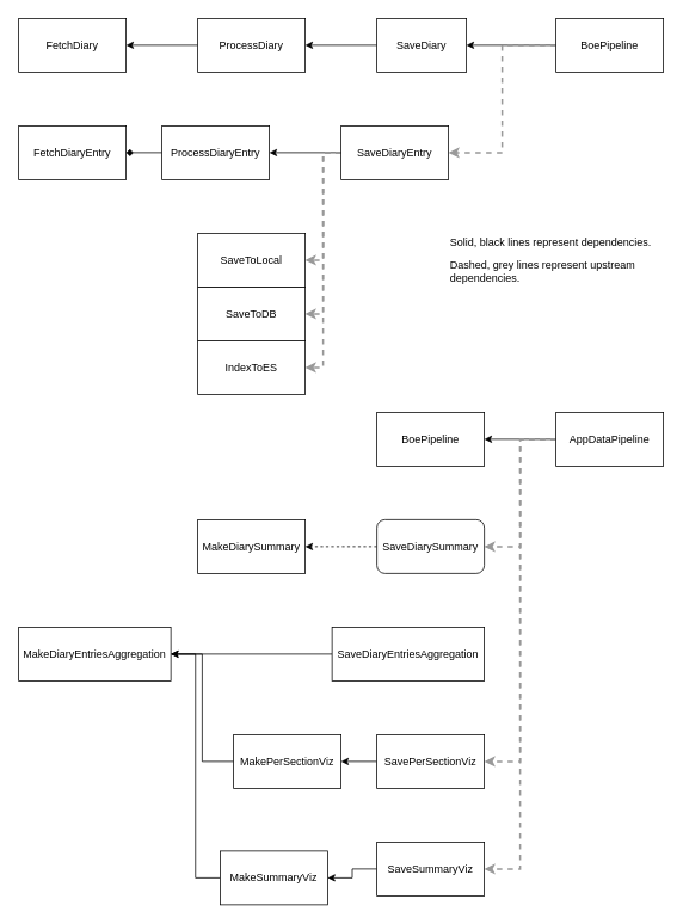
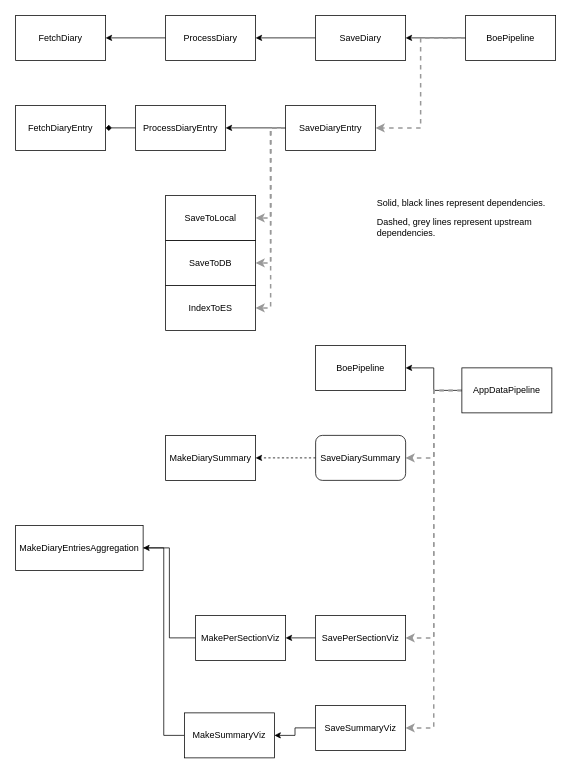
  <mxCell id="0" />
  <mxCell id="1" parent="0" />
  <mxCell id="2" value="FetchDiary" style="rounded=0;whiteSpace=wrap;html=1;" vertex="1" parent="1"><mxGeometry x="20" y="20" width="120" height="60" as="geometry" /></mxCell>
  <mxCell id="3" value="" style="edgeStyle=orthogonalEdgeStyle;rounded=0;orthogonalLoop=1;jettySize=auto;html=1;" edge="1" parent="1" source="4" target="2"><mxGeometry relative="1" as="geometry" /></mxCell>
  <mxCell id="4" value="ProcessDiary" style="rounded=0;whiteSpace=wrap;html=1;" vertex="1" parent="1"><mxGeometry x="220" y="20" width="120" height="60" as="geometry" /></mxCell>
  <mxCell id="5" value="" style="edgeStyle=orthogonalEdgeStyle;rounded=0;orthogonalLoop=1;jettySize=auto;html=1;" edge="1" parent="1" source="6" target="4"><mxGeometry relative="1" as="geometry" /></mxCell>
- <mxCell id="6" value="SaveDiary" style="rounded=0;whiteSpace=wrap;html=1;" vertex="1" parent="1"><mxGeometry x="420" y="20" width="100" height="60" as="geometry" /></mxCell>
+ <mxCell id="6" value="SaveDiary" style="rounded=0;whiteSpace=wrap;html=1;" vertex="1" parent="1"><mxGeometry x="420" y="20" width="120" height="60" as="geometry" /></mxCell>
  <mxCell id="7" value="" style="edgeStyle=orthogonalEdgeStyle;rounded=0;orthogonalLoop=1;jettySize=auto;html=1;" edge="1" parent="1" source="9" target="6"><mxGeometry relative="1" as="geometry" /></mxCell>
  <mxCell id="8" style="edgeStyle=orthogonalEdgeStyle;rounded=0;orthogonalLoop=1;jettySize=auto;html=1;entryX=1;entryY=0.5;entryDx=0;entryDy=0;strokeWidth=2;dashed=1;strokeColor=#999999;" edge="1" parent="1" source="9" target="17"><mxGeometry relative="1" as="geometry" /></mxCell>
  <mxCell id="9" value="BoePipeline" style="whiteSpace=wrap;html=1;" vertex="1" parent="1"><mxGeometry x="620" y="20" width="120" height="60" as="geometry" /></mxCell>
  <mxCell id="10" value="FetchDiaryEntry" style="whiteSpace=wrap;html=1;" vertex="1" parent="1"><mxGeometry x="20" y="140" width="120" height="60" as="geometry" /></mxCell>
  <mxCell id="11" value="" style="edgeStyle=orthogonalEdgeStyle;rounded=0;orthogonalLoop=1;jettySize=auto;html=1;endArrow=diamond;" edge="1" parent="1" source="12" target="10"><mxGeometry relative="1" as="geometry" /></mxCell>
  <mxCell id="12" value="ProcessDiaryEntry" style="whiteSpace=wrap;html=1;" vertex="1" parent="1"><mxGeometry x="180" y="140" width="120" height="60" as="geometry" /></mxCell>
  <mxCell id="13" value="" style="edgeStyle=orthogonalEdgeStyle;rounded=0;orthogonalLoop=1;jettySize=auto;html=1;" edge="1" parent="1" source="17" target="12"><mxGeometry relative="1" as="geometry" /></mxCell>
  <mxCell id="14" style="edgeStyle=orthogonalEdgeStyle;rounded=0;orthogonalLoop=1;jettySize=auto;html=1;entryX=1;entryY=0.5;entryDx=0;entryDy=0;dashed=1;strokeWidth=2;strokeColor=#999999;" edge="1" parent="1" source="17" target="19"><mxGeometry relative="1" as="geometry" /></mxCell>
  <mxCell id="15" style="edgeStyle=orthogonalEdgeStyle;rounded=0;orthogonalLoop=1;jettySize=auto;html=1;entryX=1;entryY=0.5;entryDx=0;entryDy=0;dashed=1;strokeWidth=2;strokeColor=#999999;" edge="1" parent="1" source="17" target="18"><mxGeometry relative="1" as="geometry" /></mxCell>
  <mxCell id="16" style="edgeStyle=orthogonalEdgeStyle;rounded=0;orthogonalLoop=1;jettySize=auto;html=1;entryX=1;entryY=0.5;entryDx=0;entryDy=0;dashed=1;strokeWidth=2;strokeColor=#999999;" edge="1" parent="1" source="17" target="20"><mxGeometry relative="1" as="geometry" /></mxCell>
  <mxCell id="17" value="SaveDiaryEntry" style="whiteSpace=wrap;html=1;" vertex="1" parent="1"><mxGeometry x="380" y="140" width="120" height="60" as="geometry" /></mxCell>
  <mxCell id="18" value="SaveToDB" style="whiteSpace=wrap;html=1;" vertex="1" parent="1"><mxGeometry x="220" y="320" width="120" height="60" as="geometry" /></mxCell>
  <mxCell id="19" value="SaveToLocal" style="whiteSpace=wrap;html=1;" vertex="1" parent="1"><mxGeometry x="220" y="260" width="120" height="60" as="geometry" /></mxCell>
  <mxCell id="20" value="IndexToES" style="whiteSpace=wrap;html=1;" vertex="1" parent="1"><mxGeometry x="220" y="380" width="120" height="60" as="geometry" /></mxCell>
  <mxCell id="21" value="" style="edgeStyle=orthogonalEdgeStyle;rounded=0;orthogonalLoop=1;jettySize=auto;html=1;strokeWidth=1;" edge="1" parent="1" source="25" target="40"><mxGeometry relative="1" as="geometry" /></mxCell>
  <mxCell id="22" style="edgeStyle=orthogonalEdgeStyle;rounded=0;orthogonalLoop=1;jettySize=auto;html=1;entryX=1;entryY=0.5;entryDx=0;entryDy=0;strokeWidth=2;strokeColor=#999999;dashed=1;" edge="1" parent="1" source="25" target="28"><mxGeometry relative="1" as="geometry" /></mxCell>
  <mxCell id="23" style="edgeStyle=orthogonalEdgeStyle;rounded=0;orthogonalLoop=1;jettySize=auto;html=1;entryX=1;entryY=0.5;entryDx=0;entryDy=0;dashed=1;strokeColor=#999999;strokeWidth=2;" edge="1" parent="1" source="25" target="39"><mxGeometry relative="1" as="geometry" /></mxCell>
  <mxCell id="24" style="edgeStyle=orthogonalEdgeStyle;rounded=0;orthogonalLoop=1;jettySize=auto;html=1;entryX=1;entryY=0.5;entryDx=0;entryDy=0;dashed=1;strokeColor=#999999;strokeWidth=2;" edge="1" parent="1" source="25" target="35"><mxGeometry relative="1" as="geometry" /></mxCell>
- <mxCell id="25" value="AppDataPipeline" style="whiteSpace=wrap;html=1;" vertex="1" parent="1"><mxGeometry x="620" y="460" width="120" height="60" as="geometry" /></mxCell>
+ <mxCell id="25" value="AppDataPipeline" style="whiteSpace=wrap;html=1;" vertex="1" parent="1"><mxGeometry x="615" y="490" width="120" height="60" as="geometry" /></mxCell>
  <mxCell id="26" value="MakeDiarySummary" style="whiteSpace=wrap;html=1;strokeWidth=1;" vertex="1" parent="1"><mxGeometry x="220" y="580" width="120" height="60" as="geometry" /></mxCell>
  <mxCell id="27" value="" style="edgeStyle=orthogonalEdgeStyle;rounded=0;orthogonalLoop=1;jettySize=auto;html=1;strokeWidth=1;dashed=1;" edge="1" parent="1" source="28" target="26"><mxGeometry relative="1" as="geometry" /></mxCell>
  <mxCell id="28" value="SaveDiarySummary" style="whiteSpace=wrap;html=1;strokeWidth=1;rounded=1;" vertex="1" parent="1"><mxGeometry x="420" y="580" width="120" height="60" as="geometry" /></mxCell>
  <mxCell id="29" value="MakeDiaryEntriesAggregation" style="whiteSpace=wrap;html=1;" vertex="1" parent="1"><mxGeometry x="20" y="700" width="170" height="60" as="geometry" /></mxCell>
  <mxCell id="30" style="edgeStyle=orthogonalEdgeStyle;rounded=0;orthogonalLoop=1;jettySize=auto;html=1;entryX=1;entryY=0.5;entryDx=0;entryDy=0;strokeWidth=1;" edge="1" parent="1" source="31" target="29"><mxGeometry relative="1" as="geometry" /></mxCell>
  <mxCell id="31" value="MakeSummaryViz" style="whiteSpace=wrap;html=1;strokeWidth=1;" vertex="1" parent="1"><mxGeometry x="245" y="950" width="120" height="60" as="geometry" /></mxCell>
- <mxCell id="32" style="edgeStyle=orthogonalEdgeStyle;rounded=0;orthogonalLoop=1;jettySize=auto;html=1;entryX=1;entryY=0.5;entryDx=0;entryDy=0;strokeWidth=1;" edge="1" parent="1" source="33" target="29"><mxGeometry relative="1" as="geometry" /></mxCell>
- <mxCell id="33" value="SaveDiaryEntriesAggregation" style="whiteSpace=wrap;html=1;strokeWidth=1;" vertex="1" parent="1"><mxGeometry x="370" y="700" width="170" height="60" as="geometry" /></mxCell>
  <mxCell id="34" value="" style="edgeStyle=orthogonalEdgeStyle;rounded=0;orthogonalLoop=1;jettySize=auto;html=1;strokeWidth=1;" edge="1" parent="1" source="35" target="31"><mxGeometry relative="1" as="geometry" /></mxCell>
  <mxCell id="35" value="SaveSummaryViz" style="whiteSpace=wrap;html=1;strokeWidth=1;" vertex="1" parent="1"><mxGeometry x="420" y="940" width="120" height="60" as="geometry" /></mxCell>
  <mxCell id="36" style="edgeStyle=orthogonalEdgeStyle;rounded=0;orthogonalLoop=1;jettySize=auto;html=1;entryX=1;entryY=0.5;entryDx=0;entryDy=0;strokeWidth=1;endArrow=none;" edge="1" parent="1" source="37" target="29"><mxGeometry relative="1" as="geometry" /></mxCell>
  <mxCell id="37" value="MakePerSectionViz" style="whiteSpace=wrap;html=1;strokeWidth=1;" vertex="1" parent="1"><mxGeometry x="260" y="820" width="120" height="60" as="geometry" /></mxCell>
  <mxCell id="38" value="" style="edgeStyle=orthogonalEdgeStyle;rounded=0;orthogonalLoop=1;jettySize=auto;html=1;strokeWidth=1;" edge="1" parent="1" source="39" target="37"><mxGeometry relative="1" as="geometry" /></mxCell>
  <mxCell id="39" value="SavePerSectionViz" style="whiteSpace=wrap;html=1;strokeWidth=1;" vertex="1" parent="1"><mxGeometry x="420" y="820" width="120" height="60" as="geometry" /></mxCell>
  <mxCell id="40" value="BoePipeline" style="whiteSpace=wrap;html=1;" vertex="1" parent="1"><mxGeometry x="420" y="460" width="120" height="60" as="geometry" /></mxCell>
  <mxCell id="41" value="&lt;p&gt;Solid, black lines represent dependencies.&lt;/p&gt;&lt;p&gt;Dashed, grey lines represent upstream dependencies.&lt;/p&gt;" style="text;html=1;strokeColor=none;fillColor=none;align=left;verticalAlign=middle;whiteSpace=wrap;rounded=0;" vertex="1" parent="1"><mxGeometry x="500" y="220" width="230" height="140" as="geometry" /></mxCell>
